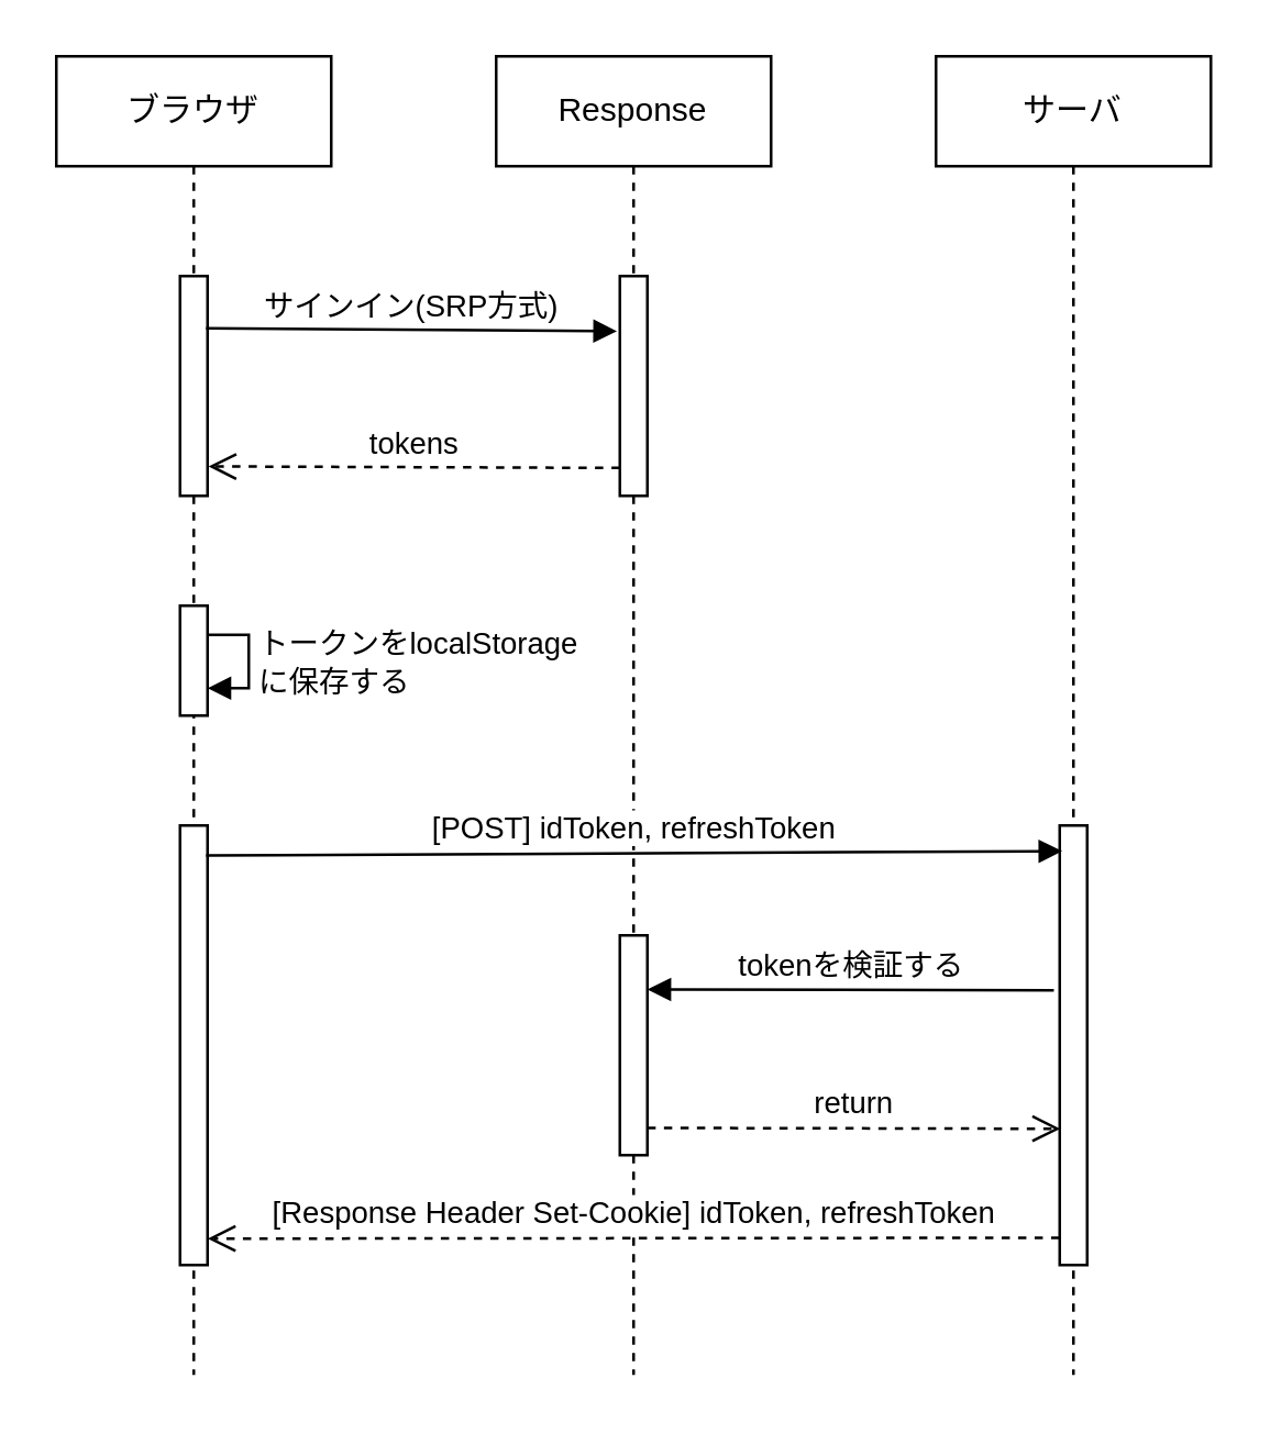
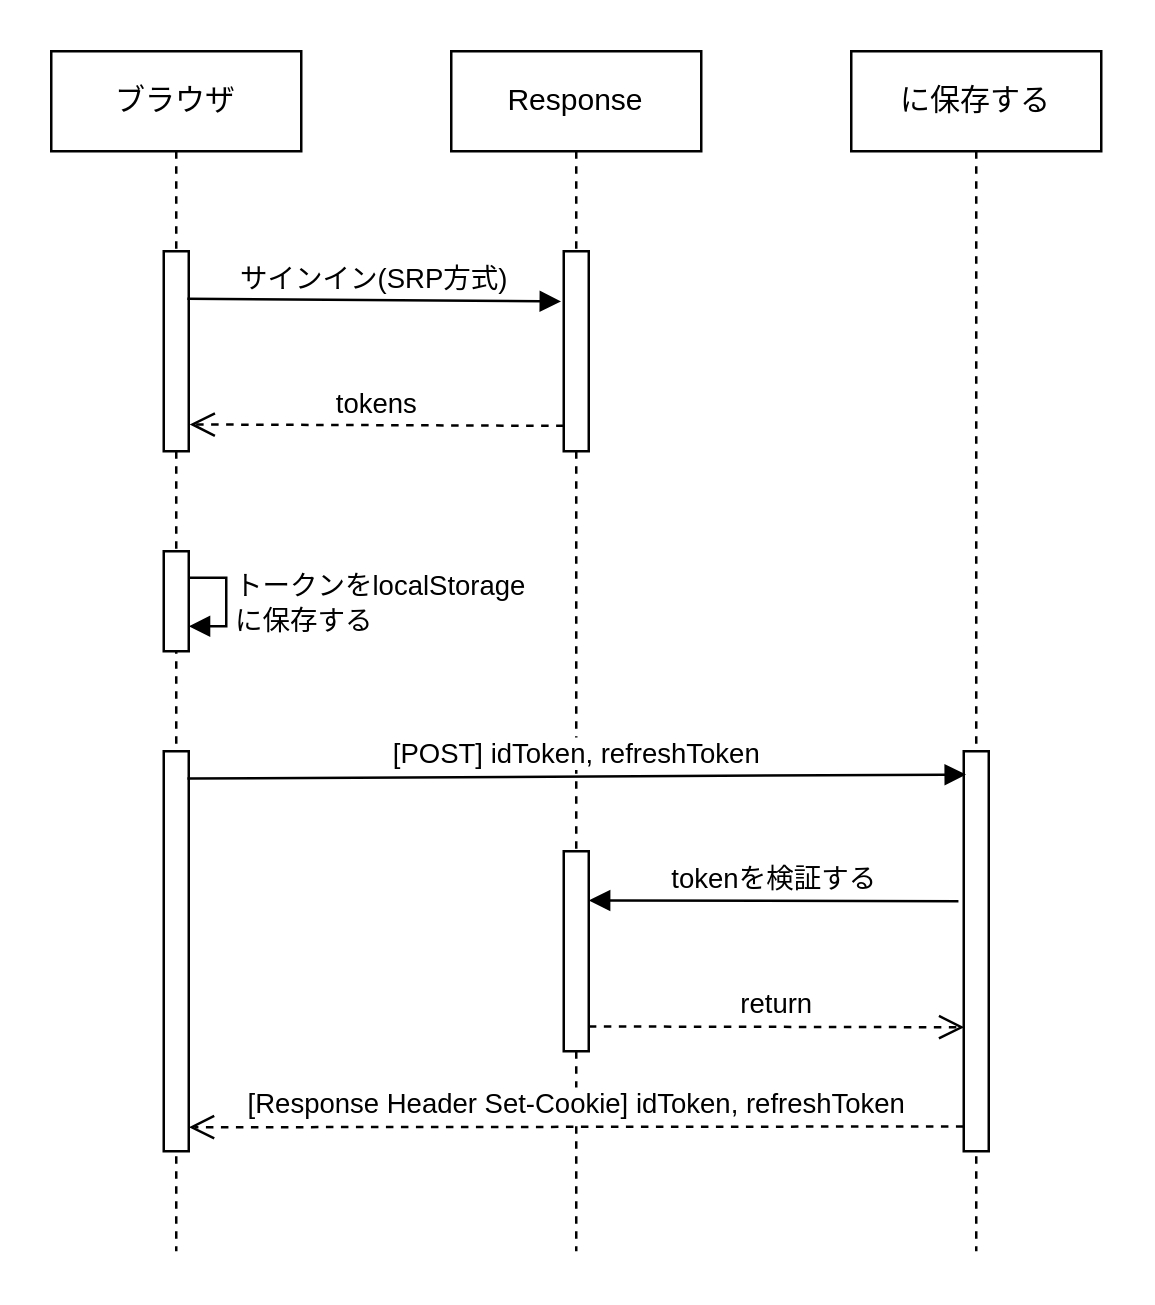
  <mxCell id="0" />
  <mxCell id="1" parent="0" />
  <mxCell id="2" value="ブラウザ" style="shape=umlLifeline;perimeter=lifelinePerimeter;whiteSpace=wrap;html=1;container=1;collapsible=0;recursiveResize=0;outlineConnect=0;" vertex="1" parent="1"><mxGeometry x="20" y="20" width="100" height="480" as="geometry" /></mxCell>
  <mxCell id="3" value="" style="html=1;points=[];perimeter=orthogonalPerimeter;" vertex="1" parent="2"><mxGeometry x="45" y="80" width="10" height="80" as="geometry" /></mxCell>
  <mxCell id="4" value="" style="html=1;points=[];perimeter=orthogonalPerimeter;" vertex="1" parent="2"><mxGeometry x="45" y="200" width="10" height="40" as="geometry" /></mxCell>
  <mxCell id="5" value="トークンをlocalStorage&lt;br&gt;に保存する" style="edgeStyle=orthogonalEdgeStyle;html=1;align=left;spacingLeft=2;endArrow=block;rounded=0;exitX=1.033;exitY=0.264;exitDx=0;exitDy=0;exitPerimeter=0;" edge="1" parent="2" source="4"><mxGeometry relative="1" as="geometry"><mxPoint x="45" y="180" as="sourcePoint" /><Array as="points"><mxPoint x="70" y="211" /><mxPoint x="70" y="230" /></Array><mxPoint x="55" y="230" as="targetPoint" /></mxGeometry></mxCell>
  <mxCell id="6" value="" style="html=1;points=[];perimeter=orthogonalPerimeter;" vertex="1" parent="2"><mxGeometry x="45" y="280" width="10" height="160" as="geometry" /></mxCell>
  <mxCell id="7" value="Response" style="shape=umlLifeline;perimeter=lifelinePerimeter;whiteSpace=wrap;html=1;container=1;collapsible=0;recursiveResize=0;outlineConnect=0;" vertex="1" parent="1"><mxGeometry x="180" y="20" width="100" height="480" as="geometry" /></mxCell>
  <mxCell id="8" value="" style="html=1;points=[];perimeter=orthogonalPerimeter;" vertex="1" parent="7"><mxGeometry x="45" y="80" width="10" height="80" as="geometry" /></mxCell>
  <mxCell id="9" value="" style="html=1;points=[];perimeter=orthogonalPerimeter;" vertex="1" parent="7"><mxGeometry x="45" y="320" width="10" height="80" as="geometry" /></mxCell>
- <mxCell id="10" value="サーバ" style="shape=umlLifeline;perimeter=lifelinePerimeter;whiteSpace=wrap;html=1;container=1;collapsible=0;recursiveResize=0;outlineConnect=0;" vertex="1" parent="1"><mxGeometry x="340" y="20" width="100" height="480" as="geometry" /></mxCell>
+ <mxCell id="10" value="に保存する" style="shape=umlLifeline;perimeter=lifelinePerimeter;whiteSpace=wrap;html=1;container=1;collapsible=0;recursiveResize=0;outlineConnect=0;" vertex="1" parent="1"><mxGeometry x="340" y="20" width="100" height="480" as="geometry" /></mxCell>
  <mxCell id="11" value="" style="html=1;points=[];perimeter=orthogonalPerimeter;" vertex="1" parent="10"><mxGeometry x="45" y="280" width="10" height="160" as="geometry" /></mxCell>
  <mxCell id="12" value="サインイン(SRP方式)" style="html=1;verticalAlign=bottom;endArrow=block;exitX=0.944;exitY=0.238;exitDx=0;exitDy=0;exitPerimeter=0;entryX=-0.108;entryY=0.251;entryDx=0;entryDy=0;entryPerimeter=0;" edge="1" parent="1" source="3" target="8"><mxGeometry width="80" relative="1" as="geometry"><mxPoint x="80" y="120" as="sourcePoint" /><mxPoint x="160" y="120" as="targetPoint" /></mxGeometry></mxCell>
  <mxCell id="13" value="tokens" style="html=1;verticalAlign=bottom;endArrow=open;dashed=1;endSize=8;exitX=-0.005;exitY=0.873;exitDx=0;exitDy=0;exitPerimeter=0;entryX=1.036;entryY=0.866;entryDx=0;entryDy=0;entryPerimeter=0;" edge="1" parent="1" source="8" target="3"><mxGeometry relative="1" as="geometry"><mxPoint x="160" y="170" as="sourcePoint" /><mxPoint x="80" y="170" as="targetPoint" /></mxGeometry></mxCell>
  <mxCell id="14" value="[POST] idToken, refreshToken" style="html=1;verticalAlign=bottom;endArrow=block;exitX=0.947;exitY=0.137;exitDx=0;exitDy=0;exitPerimeter=0;entryX=0.09;entryY=0.127;entryDx=0;entryDy=0;entryPerimeter=0;" edge="1" parent="1"><mxGeometry width="80" relative="1" as="geometry"><mxPoint x="74.47" y="310.92" as="sourcePoint" /><mxPoint x="385.9" y="309.32" as="targetPoint" /></mxGeometry></mxCell>
  <mxCell id="15" value="tokenを検証する" style="html=1;verticalAlign=bottom;endArrow=block;entryX=1.004;entryY=0.246;entryDx=0;entryDy=0;entryPerimeter=0;exitX=-0.213;exitY=0.375;exitDx=0;exitDy=0;exitPerimeter=0;" edge="1" parent="1" source="11" target="9"><mxGeometry width="80" relative="1" as="geometry"><mxPoint x="270" y="360" as="sourcePoint" /><mxPoint x="350" y="360" as="targetPoint" /></mxGeometry></mxCell>
  <mxCell id="16" value="return" style="html=1;verticalAlign=bottom;endArrow=open;dashed=1;endSize=8;exitX=1.004;exitY=0.876;exitDx=0;exitDy=0;exitPerimeter=0;entryX=0.019;entryY=0.69;entryDx=0;entryDy=0;entryPerimeter=0;" edge="1" parent="1" source="9" target="11"><mxGeometry relative="1" as="geometry"><mxPoint x="350" y="410" as="sourcePoint" /><mxPoint x="270" y="410" as="targetPoint" /></mxGeometry></mxCell>
  <mxCell id="17" value="[Response Header Set-Cookie] idToken, refreshToken" style="html=1;verticalAlign=bottom;endArrow=open;dashed=1;endSize=8;exitX=-0.013;exitY=0.938;exitDx=0;exitDy=0;exitPerimeter=0;entryX=1.008;entryY=0.94;entryDx=0;entryDy=0;entryPerimeter=0;" edge="1" parent="1" source="11" target="6"><mxGeometry relative="1" as="geometry"><mxPoint x="160" y="450" as="sourcePoint" /><mxPoint x="80" y="450" as="targetPoint" /></mxGeometry></mxCell>
